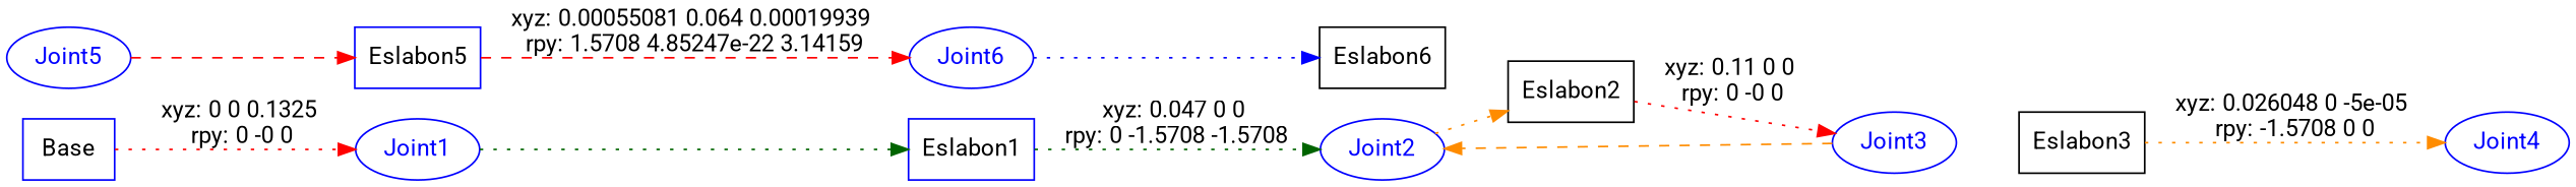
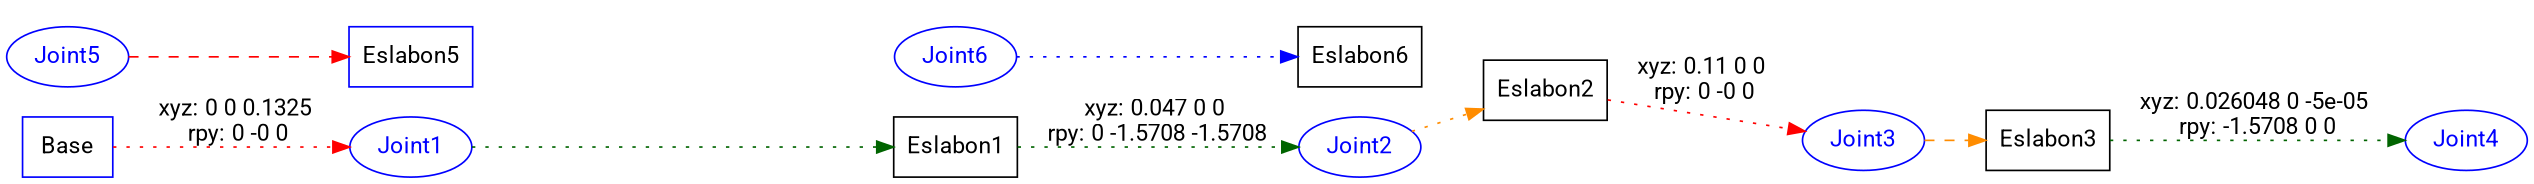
  digraph {
    fontname=Roboto
    rankdir=LR
    node [color=blue fontname=Roboto shape=box]
    edge [color=red fontname=Roboto style=dotted]
    n1 [label=Base]
    Joint1 [fontcolor=blue shape=ellipse]
-   n3 [label=Eslabon1]
+   n3 [label=Eslabon1 color=""]
    Joint2 [fontcolor=blue shape=ellipse]
    n5 [label=Eslabon2 color=""]
    Joint3 [fontcolor=blue shape=ellipse]
    n7 [label=Eslabon3 color=""]
    Joint4 [fontcolor=blue shape=ellipse]
    Joint5 [fontcolor=blue shape=ellipse]
    n10 [label=Eslabon5]
    Joint6 [fontcolor=blue shape=ellipse]
    n12 [label=Eslabon6 color=""]
    n1 -> Joint1 [label="xyz: 0 0 0.1325 \nrpy: 0 -0 0"]
    Joint1 -> n3 [color=darkgreen]
    n3 -> Joint2 [color=darkgreen label="xyz: 0.047 0 0 \nrpy: 0 -1.5708 -1.5708"]
    Joint2 -> n5 [color=darkorange]
    n5 -> Joint3 [label="xyz: 0.11 0 0 \nrpy: 0 -0 0"]
-   Joint3 -> Joint2 [color=darkorange style=dashed]
-   n7 -> Joint4 [color=darkorange label="xyz: 0.026048 0 -5e-05 \nrpy: -1.5708 0 0"]
+   Joint3 -> n7 [color=darkorange style=dashed]
+   n7 -> Joint4 [color=darkgreen label="xyz: 0.026048 0 -5e-05 \nrpy: -1.5708 0 0"]
    Joint5 -> n10 [style=dashed]
-   n10 -> Joint6 [label="xyz: 0.00055081 0.064 0.00019939 \nrpy: 1.5708 4.85247e-22 3.14159" style=dashed]
    Joint6 -> n12 [color=blue]
  }
